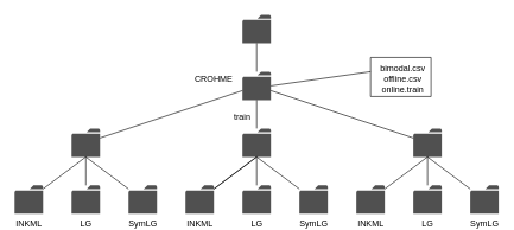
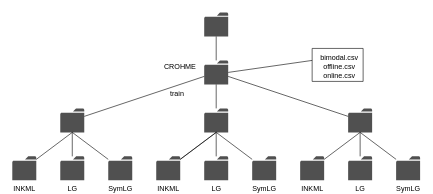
  <mxCell id="0" />
  <mxCell id="1" parent="0" />
  <mxCell id="2" value="&lt;p style=&quot;line-height: 0%;&quot;&gt;&lt;br&gt;&lt;/p&gt;" style="sketch=0;pointerEvents=1;shadow=0;dashed=0;html=1;strokeColor=none;fillColor=#505050;labelPosition=center;verticalLabelPosition=bottom;verticalAlign=top;outlineConnect=0;align=center;shape=mxgraph.office.concepts.folder;" vertex="1" parent="1"><mxGeometry x="340" y="100" width="40" height="40" as="geometry" /></mxCell>
  <mxCell id="3" value="" style="sketch=0;pointerEvents=1;shadow=0;dashed=0;html=1;strokeColor=none;fillColor=#505050;labelPosition=center;verticalLabelPosition=bottom;verticalAlign=top;outlineConnect=0;align=center;shape=mxgraph.office.concepts.folder;" vertex="1" parent="1"><mxGeometry x="100" y="180" width="40" height="40" as="geometry" /></mxCell>
  <mxCell id="4" value="INKML" style="sketch=0;pointerEvents=1;shadow=0;dashed=0;html=1;strokeColor=none;fillColor=#505050;labelPosition=center;verticalLabelPosition=bottom;verticalAlign=top;outlineConnect=0;align=center;shape=mxgraph.office.concepts.folder;" vertex="1" parent="1"><mxGeometry x="20" y="260" width="40" height="40" as="geometry" /></mxCell>
  <mxCell id="5" value="LG" style="sketch=0;pointerEvents=1;shadow=0;dashed=0;html=1;strokeColor=none;fillColor=#505050;labelPosition=center;verticalLabelPosition=bottom;verticalAlign=top;outlineConnect=0;align=center;shape=mxgraph.office.concepts.folder;" vertex="1" parent="1"><mxGeometry x="100" y="260" width="40" height="40" as="geometry" /></mxCell>
  <mxCell id="6" value="SymLG" style="sketch=0;pointerEvents=1;shadow=0;dashed=0;html=1;strokeColor=none;fillColor=#505050;labelPosition=center;verticalLabelPosition=bottom;verticalAlign=top;outlineConnect=0;align=center;shape=mxgraph.office.concepts.folder;" vertex="1" parent="1"><mxGeometry x="180" y="260" width="40" height="40" as="geometry" /></mxCell>
  <mxCell id="7" value="" style="sketch=0;pointerEvents=1;shadow=0;dashed=0;html=1;strokeColor=none;fillColor=#505050;labelPosition=center;verticalLabelPosition=bottom;verticalAlign=top;outlineConnect=0;align=center;shape=mxgraph.office.concepts.folder;" vertex="1" parent="1"><mxGeometry x="340" y="180" width="40" height="40" as="geometry" /></mxCell>
  <mxCell id="8" value="INKML" style="sketch=0;pointerEvents=1;shadow=0;dashed=0;html=1;strokeColor=none;fillColor=#505050;labelPosition=center;verticalLabelPosition=bottom;verticalAlign=top;outlineConnect=0;align=center;shape=mxgraph.office.concepts.folder;" vertex="1" parent="1"><mxGeometry x="260" y="260" width="40" height="40" as="geometry" /></mxCell>
  <mxCell id="9" value="LG" style="sketch=0;pointerEvents=1;shadow=0;dashed=0;html=1;strokeColor=none;fillColor=#505050;labelPosition=center;verticalLabelPosition=bottom;verticalAlign=top;outlineConnect=0;align=center;shape=mxgraph.office.concepts.folder;" vertex="1" parent="1"><mxGeometry x="340" y="260" width="40" height="40" as="geometry" /></mxCell>
  <mxCell id="10" value="SymLG" style="sketch=0;pointerEvents=1;shadow=0;dashed=0;html=1;strokeColor=none;fillColor=#505050;labelPosition=center;verticalLabelPosition=bottom;verticalAlign=top;outlineConnect=0;align=center;shape=mxgraph.office.concepts.folder;" vertex="1" parent="1"><mxGeometry x="420" y="260" width="40" height="40" as="geometry" /></mxCell>
  <mxCell id="11" value="" style="sketch=0;pointerEvents=1;shadow=0;dashed=0;html=1;strokeColor=none;fillColor=#505050;labelPosition=center;verticalLabelPosition=bottom;verticalAlign=top;outlineConnect=0;align=center;shape=mxgraph.office.concepts.folder;" vertex="1" parent="1"><mxGeometry x="580" y="180" width="40" height="40" as="geometry" /></mxCell>
  <mxCell id="12" value="INKML" style="sketch=0;pointerEvents=1;shadow=0;dashed=0;html=1;strokeColor=none;fillColor=#505050;labelPosition=center;verticalLabelPosition=bottom;verticalAlign=top;outlineConnect=0;align=center;shape=mxgraph.office.concepts.folder;" vertex="1" parent="1"><mxGeometry x="500" y="260" width="40" height="40" as="geometry" /></mxCell>
  <mxCell id="13" value="LG" style="sketch=0;pointerEvents=1;shadow=0;dashed=0;html=1;strokeColor=none;fillColor=#505050;labelPosition=center;verticalLabelPosition=bottom;verticalAlign=top;outlineConnect=0;align=center;shape=mxgraph.office.concepts.folder;" vertex="1" parent="1"><mxGeometry x="580" y="260" width="40" height="40" as="geometry" /></mxCell>
  <mxCell id="14" value="SymLG" style="sketch=0;pointerEvents=1;shadow=0;dashed=0;html=1;strokeColor=none;fillColor=#505050;labelPosition=center;verticalLabelPosition=bottom;verticalAlign=top;outlineConnect=0;align=center;shape=mxgraph.office.concepts.folder;" vertex="1" parent="1"><mxGeometry x="660" y="260" width="40" height="40" as="geometry" /></mxCell>
  <mxCell id="15" value="" style="endArrow=none;html=1;rounded=0;" edge="1" parent="1" source="3" target="2"><mxGeometry width="50" height="50" relative="1" as="geometry"><mxPoint x="250" y="190" as="sourcePoint" /><mxPoint x="300" y="140" as="targetPoint" /></mxGeometry></mxCell>
  <mxCell id="16" value="" style="endArrow=none;html=1;rounded=0;" edge="1" parent="1" source="7" target="2"><mxGeometry width="50" height="50" relative="1" as="geometry"><mxPoint x="150" y="205" as="sourcePoint" /><mxPoint x="350" y="150" as="targetPoint" /></mxGeometry></mxCell>
  <mxCell id="17" value="CROHME" style="text;html=1;strokeColor=none;fillColor=none;align=center;verticalAlign=middle;whiteSpace=wrap;rounded=0;" vertex="1" parent="1"><mxGeometry x="270" y="95" width="60" height="30" as="geometry" /></mxCell>
- <mxCell id="18" value="train" style="text;html=1;strokeColor=none;fillColor=none;align=center;verticalAlign=middle;whiteSpace=wrap;rounded=0;" vertex="1" parent="1"><mxGeometry x="310" y="150" width="60" height="30" as="geometry" /></mxCell>
+ <mxCell id="18" value="train" style="text;html=1;strokeColor=none;fillColor=none;align=center;verticalAlign=middle;whiteSpace=wrap;rounded=0;" vertex="1" parent="1"><mxGeometry x="265" y="140" width="60" height="30" as="geometry" /></mxCell>
  <mxCell id="19" value="" style="endArrow=none;html=1;rounded=0;" edge="1" parent="1" source="11" target="2"><mxGeometry width="50" height="50" relative="1" as="geometry"><mxPoint x="150" y="205" as="sourcePoint" /><mxPoint x="350" y="150" as="targetPoint" /></mxGeometry></mxCell>
  <mxCell id="20" value="" style="endArrow=none;html=1;rounded=0;" edge="1" parent="1" source="4"><mxGeometry width="50" height="50" relative="1" as="geometry"><mxPoint x="70" y="270" as="sourcePoint" /><mxPoint x="120" y="220" as="targetPoint" /></mxGeometry></mxCell>
  <mxCell id="21" value="" style="endArrow=none;html=1;rounded=0;" edge="1" parent="1" source="5"><mxGeometry width="50" height="50" relative="1" as="geometry"><mxPoint x="70" y="270" as="sourcePoint" /><mxPoint x="120" y="220" as="targetPoint" /></mxGeometry></mxCell>
  <mxCell id="22" value="" style="endArrow=none;html=1;rounded=0;" edge="1" parent="1" source="6"><mxGeometry width="50" height="50" relative="1" as="geometry"><mxPoint x="70" y="270" as="sourcePoint" /><mxPoint x="120" y="220" as="targetPoint" /></mxGeometry></mxCell>
  <mxCell id="23" value="" style="endArrow=none;html=1;rounded=0;" edge="1" parent="1"><mxGeometry width="50" height="50" relative="1" as="geometry"><mxPoint x="300" y="265" as="sourcePoint" /><mxPoint x="360" y="220" as="targetPoint" /></mxGeometry></mxCell>
  <mxCell id="24" value="" style="endArrow=none;html=1;rounded=0;" edge="1" parent="1" source="8"><mxGeometry width="50" height="50" relative="1" as="geometry"><mxPoint x="300" y="265" as="sourcePoint" /><mxPoint x="360" y="220" as="targetPoint" /></mxGeometry></mxCell>
  <mxCell id="25" value="" style="endArrow=none;html=1;rounded=0;" edge="1" parent="1" source="9"><mxGeometry width="50" height="50" relative="1" as="geometry"><mxPoint x="300" y="265" as="sourcePoint" /><mxPoint x="360" y="220" as="targetPoint" /></mxGeometry></mxCell>
  <mxCell id="26" value="" style="endArrow=none;html=1;rounded=0;" edge="1" parent="1" source="10"><mxGeometry width="50" height="50" relative="1" as="geometry"><mxPoint x="300" y="265" as="sourcePoint" /><mxPoint x="360" y="220" as="targetPoint" /></mxGeometry></mxCell>
  <mxCell id="27" value="" style="endArrow=none;html=1;rounded=0;" edge="1" parent="1" source="12"><mxGeometry width="50" height="50" relative="1" as="geometry"><mxPoint x="540" y="265" as="sourcePoint" /><mxPoint x="600" y="220" as="targetPoint" /></mxGeometry></mxCell>
  <mxCell id="28" value="" style="endArrow=none;html=1;rounded=0;" edge="1" parent="1" source="13"><mxGeometry width="50" height="50" relative="1" as="geometry"><mxPoint x="540" y="265" as="sourcePoint" /><mxPoint x="600" y="220" as="targetPoint" /></mxGeometry></mxCell>
  <mxCell id="29" value="" style="endArrow=none;html=1;rounded=0;" edge="1" parent="1" source="14"><mxGeometry width="50" height="50" relative="1" as="geometry"><mxPoint x="540" y="265" as="sourcePoint" /><mxPoint x="600" y="220" as="targetPoint" /></mxGeometry></mxCell>
  <mxCell id="30" value="&lt;p style=&quot;line-height: 0%;&quot;&gt;&lt;br&gt;&lt;/p&gt;" style="sketch=0;pointerEvents=1;shadow=0;dashed=0;html=1;strokeColor=none;fillColor=#505050;labelPosition=center;verticalLabelPosition=bottom;verticalAlign=top;outlineConnect=0;align=center;shape=mxgraph.office.concepts.folder;" vertex="1" parent="1"><mxGeometry x="340" y="20" width="40" height="40" as="geometry" /></mxCell>
  <mxCell id="31" value="" style="endArrow=none;html=1;rounded=0;" edge="1" parent="1" source="2"><mxGeometry width="50" height="50" relative="1" as="geometry"><mxPoint x="330" y="110" as="sourcePoint" /><mxPoint x="360" y="60" as="targetPoint" /><Array as="points"><mxPoint x="360" y="60" /></Array></mxGeometry></mxCell>
  <mxCell id="32" value="" style="endArrow=none;html=1;rounded=0;" edge="1" parent="1"><mxGeometry width="50" height="50" relative="1" as="geometry"><mxPoint x="380" y="120" as="sourcePoint" /><mxPoint x="520" y="100" as="targetPoint" /></mxGeometry></mxCell>
  <mxCell id="33" value="" style="swimlane;startSize=0;spacingTop=1;" vertex="1" parent="1"><mxGeometry x="520" y="80" width="85" height="55" as="geometry" /></mxCell>
- <mxCell id="34" value="bimodal.csv&lt;br&gt;offline.csv&lt;br&gt;online.train" style="text;html=1;align=center;verticalAlign=middle;resizable=0;points=[];autosize=1;strokeColor=none;fillColor=none;" vertex="1" parent="33"><mxGeometry width="90" height="60" as="geometry" /></mxCell>
+ <mxCell id="34" value="bimodal.csv&lt;br&gt;offline.csv&lt;br&gt;online.csv" style="text;html=1;align=center;verticalAlign=middle;resizable=0;points=[];autosize=1;strokeColor=none;fillColor=none;" vertex="1" parent="33"><mxGeometry width="90" height="60" as="geometry" /></mxCell>
